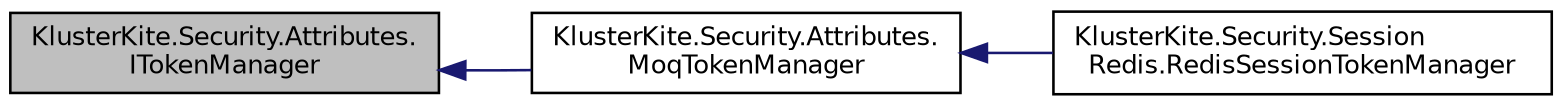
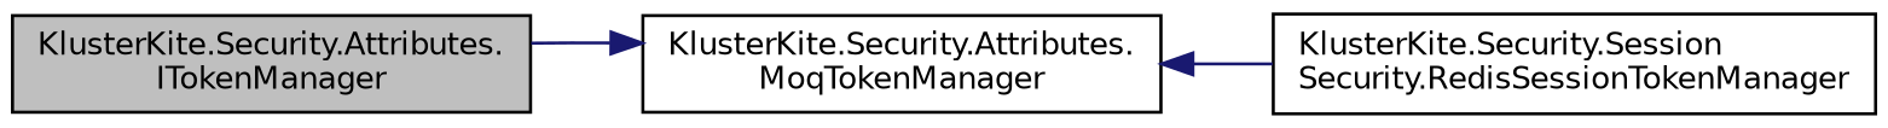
  digraph {
    rankdir=LR
    node [color=black fillcolor=white fontname=Helvetica fontsize=10 shape=record style=filled]
    edge [color=midnightblue dir=back fontname=Helvetica fontsize=10 labelfontname=Helvetica labelfontsize=10 style=solid]
    n1 [fillcolor=grey75 fontcolor=black height=0.2 label="KlusterKite.Security.Attributes.\lITokenManager" width=0.4]
    n2 [height=0.2 label="KlusterKite.Security.Attributes.\lMoqTokenManager" width=0.4]
-   n3 [height=0.2 label="KlusterKite.Security.Session\lRedis.RedisSessionTokenManager" width=0.4]
-   n1 -> n2
+   n3 [height=0.2 label="KlusterKite.Security.Session\lSecurity.RedisSessionTokenManager" width=0.4]
+   n2 -> n1
    n2 -> n3
  }
